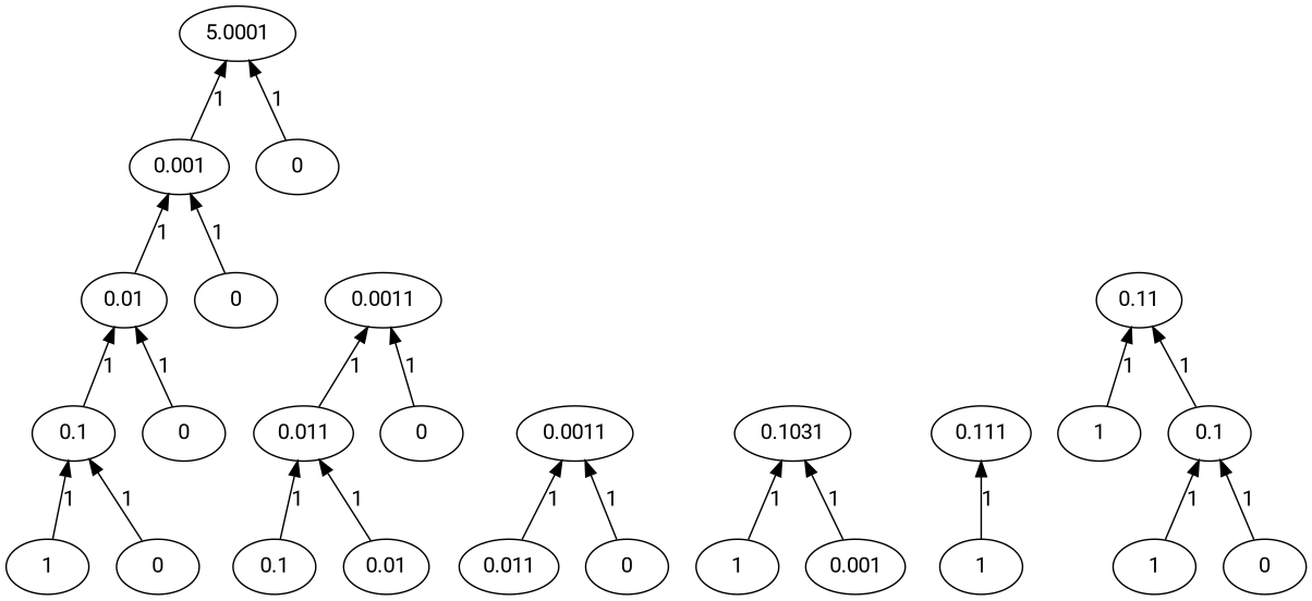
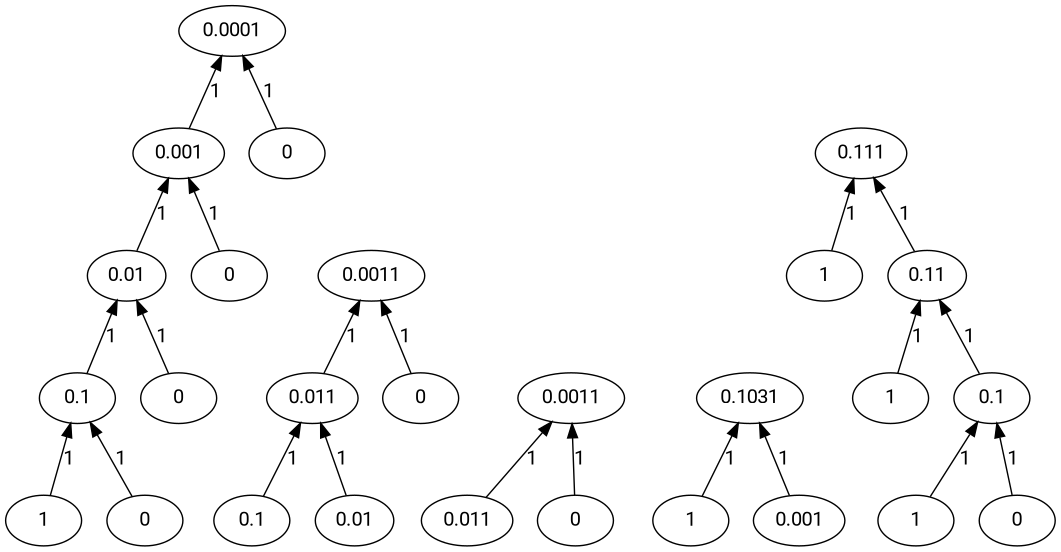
  digraph {
    fontname=Roboto
    rankdir=BT
    node [fontname=Roboto]
    edge [fontname=Roboto]
-   n1 [label=5.0001]
+   n1 [label=0.0001]
    n2 [label=0.001]
    n3 [label=0.01]
    n4 [label=0.1]
    n5 [label=1]
    n6 [label=0]
    n7 [label=0]
    n8 [label=0]
    n9 [label=0]
    n10 [label=0.0011]
    n11 [label=0.011]
    n12 [label=0.1]
    n13 [label=0.01]
    n14 [label=0]
    n15 [label=0.0011]
    n16 [label=0.011]
    n17 [label=0]
    n18 [label=0.1031]
    n19 [label=1]
    n20 [label=0.001]
    n21 [label=0.111]
    n22 [label=1]
    n23 [label=0.11]
    n24 [label=1]
    n25 [label=0.1]
    n26 [label=1]
    n27 [label=0]
    n2 -> n1 [label=1]
    n3 -> n2 [label=1]
    n4 -> n3 [label=1]
    n5 -> n4 [label=1]
    n6 -> n4 [label=1]
    n7 -> n3 [label=1]
    n8 -> n2 [label=1]
    n9 -> n1 [label=1]
    n11 -> n10 [label=1]
    n12 -> n11 [label=1]
    n13 -> n11 [label=1]
    n14 -> n10 [label=1]
    n16 -> n15 [label=1]
    n17 -> n15 [label=1]
    n19 -> n18 [label=1]
    n20 -> n18 [label=1]
    n22 -> n21 [label=1]
+   n23 -> n21 [label=1]
    n24 -> n23 [label=1]
    n25 -> n23 [label=1]
    n26 -> n25 [label=1]
    n27 -> n25 [label=1]
  }
